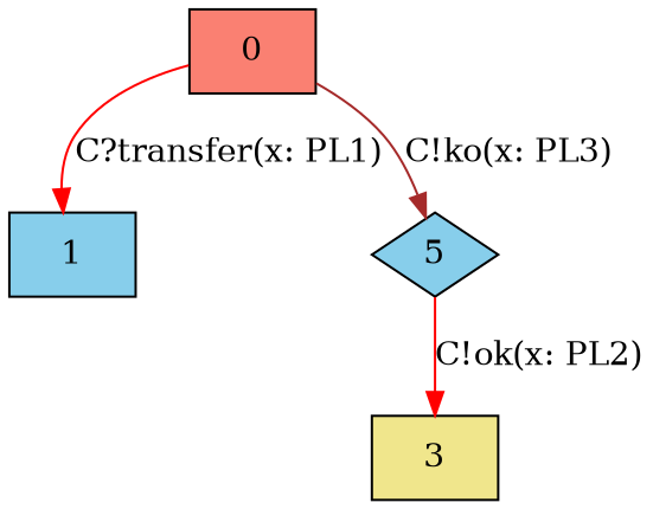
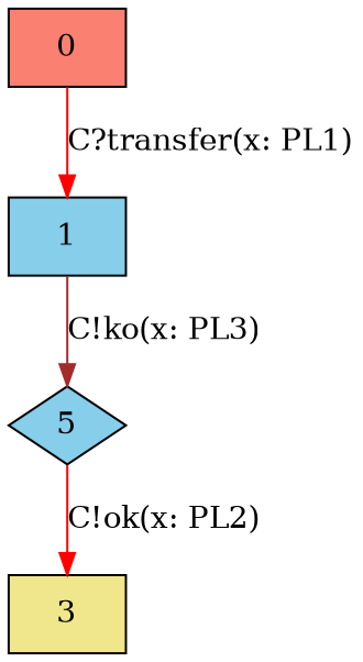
  digraph {
    fontname="DejaVu Serif"
    node [fillcolor=skyblue fontname="DejaVu Serif" shape=box style=filled]
    edge [color=red fontname="DejaVu Serif"]
    0 [fillcolor=salmon]
    1
    5 [shape=diamond]
    3 [fillcolor=khaki]
    0 -> 1 [label="C?transfer(x: PL1)"]
-   0 -> 5 [color=brown label="C!ko(x: PL3)"]
+   1 -> 5 [color=brown label="C!ko(x: PL3)"]
    5 -> 3 [label="C!ok(x: PL2)"]
  }
